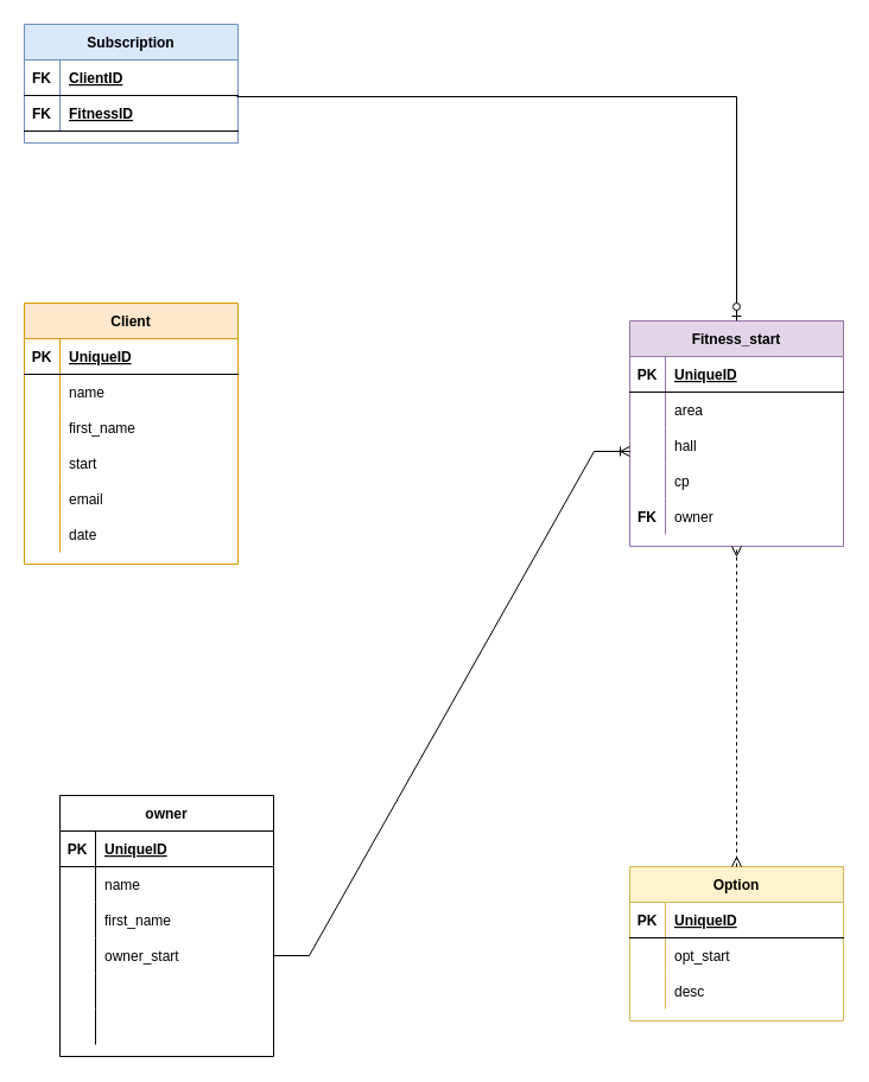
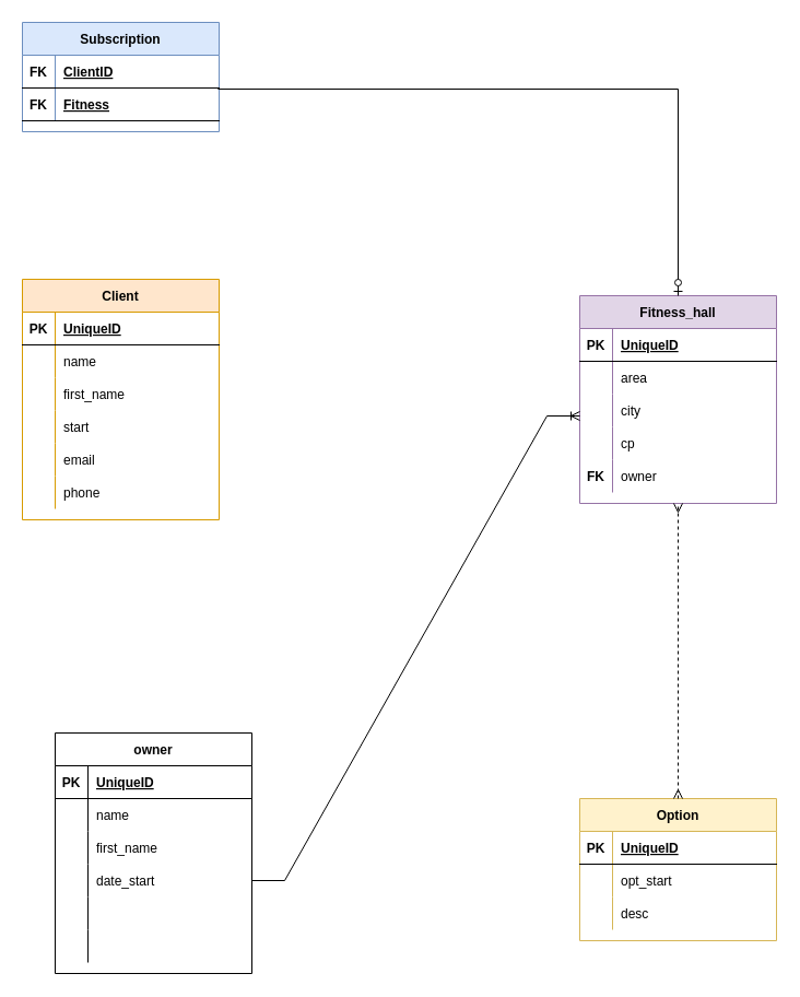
  <mxCell id="0" />
  <mxCell id="1" parent="0" />
  <mxCell id="2" value="Client" style="shape=table;startSize=30;container=1;collapsible=1;childLayout=tableLayout;fixedRows=1;rowLines=0;fontStyle=1;align=center;resizeLast=1;fillColor=#ffe6cc;strokeColor=#d79b00;" vertex="1" parent="1"><mxGeometry x="20" y="255" width="180" height="220" as="geometry" /></mxCell>
  <mxCell id="3" value="" style="shape=tableRow;horizontal=0;startSize=0;swimlaneHead=0;swimlaneBody=0;fillColor=none;collapsible=0;dropTarget=0;points=[[0,0.5],[1,0.5]];portConstraint=eastwest;top=0;left=0;right=0;bottom=1;" vertex="1" parent="2"><mxGeometry y="30" width="180" height="30" as="geometry" /></mxCell>
  <mxCell id="4" value="PK" style="shape=partialRectangle;connectable=0;fillColor=none;top=0;left=0;bottom=0;right=0;fontStyle=1;overflow=hidden;" vertex="1" parent="3"><mxGeometry width="30" height="30" as="geometry"><mxRectangle width="30" height="30" as="alternateBounds" /></mxGeometry></mxCell>
  <mxCell id="5" value="UniqueID" style="shape=partialRectangle;connectable=0;fillColor=none;top=0;left=0;bottom=0;right=0;align=left;spacingLeft=6;fontStyle=5;overflow=hidden;" vertex="1" parent="3"><mxGeometry x="30" width="150" height="30" as="geometry"><mxRectangle width="150" height="30" as="alternateBounds" /></mxGeometry></mxCell>
  <mxCell id="6" value="" style="shape=tableRow;horizontal=0;startSize=0;swimlaneHead=0;swimlaneBody=0;fillColor=none;collapsible=0;dropTarget=0;points=[[0,0.5],[1,0.5]];portConstraint=eastwest;top=0;left=0;right=0;bottom=0;" vertex="1" parent="2"><mxGeometry y="60" width="180" height="30" as="geometry" /></mxCell>
  <mxCell id="7" value="" style="shape=partialRectangle;connectable=0;fillColor=none;top=0;left=0;bottom=0;right=0;editable=1;overflow=hidden;" vertex="1" parent="6"><mxGeometry width="30" height="30" as="geometry"><mxRectangle width="30" height="30" as="alternateBounds" /></mxGeometry></mxCell>
  <mxCell id="8" value="name" style="shape=partialRectangle;connectable=0;fillColor=none;top=0;left=0;bottom=0;right=0;align=left;spacingLeft=6;overflow=hidden;" vertex="1" parent="6"><mxGeometry x="30" width="150" height="30" as="geometry"><mxRectangle width="150" height="30" as="alternateBounds" /></mxGeometry></mxCell>
  <mxCell id="9" value="" style="shape=tableRow;horizontal=0;startSize=0;swimlaneHead=0;swimlaneBody=0;fillColor=none;collapsible=0;dropTarget=0;points=[[0,0.5],[1,0.5]];portConstraint=eastwest;top=0;left=0;right=0;bottom=0;" vertex="1" parent="2"><mxGeometry y="90" width="180" height="30" as="geometry" /></mxCell>
  <mxCell id="10" value="" style="shape=partialRectangle;connectable=0;fillColor=none;top=0;left=0;bottom=0;right=0;editable=1;overflow=hidden;" vertex="1" parent="9"><mxGeometry width="30" height="30" as="geometry"><mxRectangle width="30" height="30" as="alternateBounds" /></mxGeometry></mxCell>
  <mxCell id="11" value="first_name" style="shape=partialRectangle;connectable=0;fillColor=none;top=0;left=0;bottom=0;right=0;align=left;spacingLeft=6;overflow=hidden;" vertex="1" parent="9"><mxGeometry x="30" width="150" height="30" as="geometry"><mxRectangle width="150" height="30" as="alternateBounds" /></mxGeometry></mxCell>
  <mxCell id="12" value="" style="shape=tableRow;horizontal=0;startSize=0;swimlaneHead=0;swimlaneBody=0;fillColor=none;collapsible=0;dropTarget=0;points=[[0,0.5],[1,0.5]];portConstraint=eastwest;top=0;left=0;right=0;bottom=0;" vertex="1" parent="2"><mxGeometry y="120" width="180" height="30" as="geometry" /></mxCell>
  <mxCell id="13" value="" style="shape=partialRectangle;connectable=0;fillColor=none;top=0;left=0;bottom=0;right=0;editable=1;overflow=hidden;" vertex="1" parent="12"><mxGeometry width="30" height="30" as="geometry"><mxRectangle width="30" height="30" as="alternateBounds" /></mxGeometry></mxCell>
  <mxCell id="14" value="start" style="shape=partialRectangle;connectable=0;fillColor=none;top=0;left=0;bottom=0;right=0;align=left;spacingLeft=6;overflow=hidden;" vertex="1" parent="12"><mxGeometry x="30" width="150" height="30" as="geometry"><mxRectangle width="150" height="30" as="alternateBounds" /></mxGeometry></mxCell>
  <mxCell id="15" style="shape=tableRow;horizontal=0;startSize=0;swimlaneHead=0;swimlaneBody=0;fillColor=none;collapsible=0;dropTarget=0;points=[[0,0.5],[1,0.5]];portConstraint=eastwest;top=0;left=0;right=0;bottom=0;" vertex="1" parent="2"><mxGeometry y="150" width="180" height="30" as="geometry" /></mxCell>
  <mxCell id="16" style="shape=partialRectangle;connectable=0;fillColor=none;top=0;left=0;bottom=0;right=0;editable=1;overflow=hidden;" vertex="1" parent="15"><mxGeometry width="30" height="30" as="geometry"><mxRectangle width="30" height="30" as="alternateBounds" /></mxGeometry></mxCell>
  <mxCell id="17" value="email" style="shape=partialRectangle;connectable=0;fillColor=none;top=0;left=0;bottom=0;right=0;align=left;spacingLeft=6;overflow=hidden;" vertex="1" parent="15"><mxGeometry x="30" width="150" height="30" as="geometry"><mxRectangle width="150" height="30" as="alternateBounds" /></mxGeometry></mxCell>
  <mxCell id="18" style="shape=tableRow;horizontal=0;startSize=0;swimlaneHead=0;swimlaneBody=0;fillColor=none;collapsible=0;dropTarget=0;points=[[0,0.5],[1,0.5]];portConstraint=eastwest;top=0;left=0;right=0;bottom=0;" vertex="1" parent="2"><mxGeometry y="180" width="180" height="30" as="geometry" /></mxCell>
  <mxCell id="19" style="shape=partialRectangle;connectable=0;fillColor=none;top=0;left=0;bottom=0;right=0;editable=1;overflow=hidden;" vertex="1" parent="18"><mxGeometry width="30" height="30" as="geometry"><mxRectangle width="30" height="30" as="alternateBounds" /></mxGeometry></mxCell>
- <mxCell id="20" value="date" style="shape=partialRectangle;connectable=0;fillColor=none;top=0;left=0;bottom=0;right=0;align=left;spacingLeft=6;overflow=hidden;" vertex="1" parent="18"><mxGeometry x="30" width="150" height="30" as="geometry"><mxRectangle width="150" height="30" as="alternateBounds" /></mxGeometry></mxCell>
- <mxCell id="21" value="Fitness_start" style="shape=table;startSize=30;container=1;collapsible=1;childLayout=tableLayout;fixedRows=1;rowLines=0;fontStyle=1;align=center;resizeLast=1;fillColor=#e1d5e7;strokeColor=#9673a6;" vertex="1" parent="1"><mxGeometry x="530" y="270" width="180" height="190" as="geometry" /></mxCell>
+ <mxCell id="20" value="phone" style="shape=partialRectangle;connectable=0;fillColor=none;top=0;left=0;bottom=0;right=0;align=left;spacingLeft=6;overflow=hidden;" vertex="1" parent="18"><mxGeometry x="30" width="150" height="30" as="geometry"><mxRectangle width="150" height="30" as="alternateBounds" /></mxGeometry></mxCell>
+ <mxCell id="21" value="Fitness_hall" style="shape=table;startSize=30;container=1;collapsible=1;childLayout=tableLayout;fixedRows=1;rowLines=0;fontStyle=1;align=center;resizeLast=1;fillColor=#e1d5e7;strokeColor=#9673a6;" vertex="1" parent="1"><mxGeometry x="530" y="270" width="180" height="190" as="geometry" /></mxCell>
  <mxCell id="22" value="" style="shape=tableRow;horizontal=0;startSize=0;swimlaneHead=0;swimlaneBody=0;fillColor=none;collapsible=0;dropTarget=0;points=[[0,0.5],[1,0.5]];portConstraint=eastwest;top=0;left=0;right=0;bottom=1;" vertex="1" parent="21"><mxGeometry y="30" width="180" height="30" as="geometry" /></mxCell>
  <mxCell id="23" value="PK" style="shape=partialRectangle;connectable=0;fillColor=none;top=0;left=0;bottom=0;right=0;fontStyle=1;overflow=hidden;" vertex="1" parent="22"><mxGeometry width="30" height="30" as="geometry"><mxRectangle width="30" height="30" as="alternateBounds" /></mxGeometry></mxCell>
  <mxCell id="24" value="UniqueID" style="shape=partialRectangle;connectable=0;fillColor=none;top=0;left=0;bottom=0;right=0;align=left;spacingLeft=6;fontStyle=5;overflow=hidden;" vertex="1" parent="22"><mxGeometry x="30" width="150" height="30" as="geometry"><mxRectangle width="150" height="30" as="alternateBounds" /></mxGeometry></mxCell>
  <mxCell id="25" value="" style="shape=tableRow;horizontal=0;startSize=0;swimlaneHead=0;swimlaneBody=0;fillColor=none;collapsible=0;dropTarget=0;points=[[0,0.5],[1,0.5]];portConstraint=eastwest;top=0;left=0;right=0;bottom=0;" vertex="1" parent="21"><mxGeometry y="60" width="180" height="30" as="geometry" /></mxCell>
  <mxCell id="26" value="" style="shape=partialRectangle;connectable=0;fillColor=none;top=0;left=0;bottom=0;right=0;editable=1;overflow=hidden;" vertex="1" parent="25"><mxGeometry width="30" height="30" as="geometry"><mxRectangle width="30" height="30" as="alternateBounds" /></mxGeometry></mxCell>
  <mxCell id="27" value="area" style="shape=partialRectangle;connectable=0;fillColor=none;top=0;left=0;bottom=0;right=0;align=left;spacingLeft=6;overflow=hidden;" vertex="1" parent="25"><mxGeometry x="30" width="150" height="30" as="geometry"><mxRectangle width="150" height="30" as="alternateBounds" /></mxGeometry></mxCell>
  <mxCell id="28" style="shape=tableRow;horizontal=0;startSize=0;swimlaneHead=0;swimlaneBody=0;fillColor=none;collapsible=0;dropTarget=0;points=[[0,0.5],[1,0.5]];portConstraint=eastwest;top=0;left=0;right=0;bottom=0;" vertex="1" parent="21"><mxGeometry y="90" width="180" height="30" as="geometry" /></mxCell>
  <mxCell id="29" style="shape=partialRectangle;connectable=0;fillColor=none;top=0;left=0;bottom=0;right=0;editable=1;overflow=hidden;" vertex="1" parent="28"><mxGeometry width="30" height="30" as="geometry"><mxRectangle width="30" height="30" as="alternateBounds" /></mxGeometry></mxCell>
- <mxCell id="30" value="hall" style="shape=partialRectangle;connectable=0;fillColor=none;top=0;left=0;bottom=0;right=0;align=left;spacingLeft=6;overflow=hidden;" vertex="1" parent="28"><mxGeometry x="30" width="150" height="30" as="geometry"><mxRectangle width="150" height="30" as="alternateBounds" /></mxGeometry></mxCell>
+ <mxCell id="30" value="city" style="shape=partialRectangle;connectable=0;fillColor=none;top=0;left=0;bottom=0;right=0;align=left;spacingLeft=6;overflow=hidden;" vertex="1" parent="28"><mxGeometry x="30" width="150" height="30" as="geometry"><mxRectangle width="150" height="30" as="alternateBounds" /></mxGeometry></mxCell>
  <mxCell id="31" style="shape=tableRow;horizontal=0;startSize=0;swimlaneHead=0;swimlaneBody=0;fillColor=none;collapsible=0;dropTarget=0;points=[[0,0.5],[1,0.5]];portConstraint=eastwest;top=0;left=0;right=0;bottom=0;" vertex="1" parent="21"><mxGeometry y="120" width="180" height="30" as="geometry" /></mxCell>
  <mxCell id="32" style="shape=partialRectangle;connectable=0;fillColor=none;top=0;left=0;bottom=0;right=0;editable=1;overflow=hidden;" vertex="1" parent="31"><mxGeometry width="30" height="30" as="geometry"><mxRectangle width="30" height="30" as="alternateBounds" /></mxGeometry></mxCell>
  <mxCell id="33" value="cp" style="shape=partialRectangle;connectable=0;fillColor=none;top=0;left=0;bottom=0;right=0;align=left;spacingLeft=6;overflow=hidden;" vertex="1" parent="31"><mxGeometry x="30" width="150" height="30" as="geometry"><mxRectangle width="150" height="30" as="alternateBounds" /></mxGeometry></mxCell>
  <mxCell id="34" value="" style="shape=tableRow;horizontal=0;startSize=0;swimlaneHead=0;swimlaneBody=0;fillColor=none;collapsible=0;dropTarget=0;points=[[0,0.5],[1,0.5]];portConstraint=eastwest;top=0;left=0;right=0;bottom=0;" vertex="1" parent="21"><mxGeometry y="150" width="180" height="30" as="geometry" /></mxCell>
  <mxCell id="35" value="FK" style="shape=partialRectangle;connectable=0;fillColor=none;top=0;left=0;bottom=0;right=0;editable=1;overflow=hidden;fontStyle=1" vertex="1" parent="34"><mxGeometry width="30" height="30" as="geometry"><mxRectangle width="30" height="30" as="alternateBounds" /></mxGeometry></mxCell>
  <mxCell id="36" value="owner" style="shape=partialRectangle;connectable=0;fillColor=none;top=0;left=0;bottom=0;right=0;align=left;spacingLeft=6;overflow=hidden;" vertex="1" parent="34"><mxGeometry x="30" width="150" height="30" as="geometry"><mxRectangle width="150" height="30" as="alternateBounds" /></mxGeometry></mxCell>
  <mxCell id="37" value="Option" style="shape=table;startSize=30;container=1;collapsible=1;childLayout=tableLayout;fixedRows=1;rowLines=0;fontStyle=1;align=center;resizeLast=1;fillColor=#fff2cc;strokeColor=#d6b656;" vertex="1" parent="1"><mxGeometry x="530" y="730" width="180" height="130" as="geometry" /></mxCell>
  <mxCell id="38" value="" style="shape=tableRow;horizontal=0;startSize=0;swimlaneHead=0;swimlaneBody=0;fillColor=none;collapsible=0;dropTarget=0;points=[[0,0.5],[1,0.5]];portConstraint=eastwest;top=0;left=0;right=0;bottom=1;" vertex="1" parent="37"><mxGeometry y="30" width="180" height="30" as="geometry" /></mxCell>
  <mxCell id="39" value="PK" style="shape=partialRectangle;connectable=0;fillColor=none;top=0;left=0;bottom=0;right=0;fontStyle=1;overflow=hidden;" vertex="1" parent="38"><mxGeometry width="30" height="30" as="geometry"><mxRectangle width="30" height="30" as="alternateBounds" /></mxGeometry></mxCell>
  <mxCell id="40" value="UniqueID" style="shape=partialRectangle;connectable=0;fillColor=none;top=0;left=0;bottom=0;right=0;align=left;spacingLeft=6;fontStyle=5;overflow=hidden;" vertex="1" parent="38"><mxGeometry x="30" width="150" height="30" as="geometry"><mxRectangle width="150" height="30" as="alternateBounds" /></mxGeometry></mxCell>
  <mxCell id="41" value="" style="shape=tableRow;horizontal=0;startSize=0;swimlaneHead=0;swimlaneBody=0;fillColor=none;collapsible=0;dropTarget=0;points=[[0,0.5],[1,0.5]];portConstraint=eastwest;top=0;left=0;right=0;bottom=0;" vertex="1" parent="37"><mxGeometry y="60" width="180" height="30" as="geometry" /></mxCell>
  <mxCell id="42" value="" style="shape=partialRectangle;connectable=0;fillColor=none;top=0;left=0;bottom=0;right=0;editable=1;overflow=hidden;" vertex="1" parent="41"><mxGeometry width="30" height="30" as="geometry"><mxRectangle width="30" height="30" as="alternateBounds" /></mxGeometry></mxCell>
  <mxCell id="43" value="opt_start" style="shape=partialRectangle;connectable=0;fillColor=none;top=0;left=0;bottom=0;right=0;align=left;spacingLeft=6;overflow=hidden;" vertex="1" parent="41"><mxGeometry x="30" width="150" height="30" as="geometry"><mxRectangle width="150" height="30" as="alternateBounds" /></mxGeometry></mxCell>
  <mxCell id="44" value="" style="shape=tableRow;horizontal=0;startSize=0;swimlaneHead=0;swimlaneBody=0;fillColor=none;collapsible=0;dropTarget=0;points=[[0,0.5],[1,0.5]];portConstraint=eastwest;top=0;left=0;right=0;bottom=0;" vertex="1" parent="37"><mxGeometry y="90" width="180" height="30" as="geometry" /></mxCell>
  <mxCell id="45" value="" style="shape=partialRectangle;connectable=0;fillColor=none;top=0;left=0;bottom=0;right=0;editable=1;overflow=hidden;" vertex="1" parent="44"><mxGeometry width="30" height="30" as="geometry"><mxRectangle width="30" height="30" as="alternateBounds" /></mxGeometry></mxCell>
  <mxCell id="46" value="desc" style="shape=partialRectangle;connectable=0;fillColor=none;top=0;left=0;bottom=0;right=0;align=left;spacingLeft=6;overflow=hidden;" vertex="1" parent="44"><mxGeometry x="30" width="150" height="30" as="geometry"><mxRectangle width="150" height="30" as="alternateBounds" /></mxGeometry></mxCell>
  <mxCell id="47" value="owner" style="shape=table;startSize=30;container=1;collapsible=1;childLayout=tableLayout;fixedRows=1;rowLines=0;fontStyle=1;align=center;resizeLast=1;" vertex="1" parent="1"><mxGeometry x="50" y="670" width="180" height="220" as="geometry" /></mxCell>
  <mxCell id="48" value="" style="shape=tableRow;horizontal=0;startSize=0;swimlaneHead=0;swimlaneBody=0;fillColor=none;collapsible=0;dropTarget=0;points=[[0,0.5],[1,0.5]];portConstraint=eastwest;top=0;left=0;right=0;bottom=1;" vertex="1" parent="47"><mxGeometry y="30" width="180" height="30" as="geometry" /></mxCell>
  <mxCell id="49" value="PK" style="shape=partialRectangle;connectable=0;fillColor=none;top=0;left=0;bottom=0;right=0;fontStyle=1;overflow=hidden;" vertex="1" parent="48"><mxGeometry width="30" height="30" as="geometry"><mxRectangle width="30" height="30" as="alternateBounds" /></mxGeometry></mxCell>
  <mxCell id="50" value="UniqueID" style="shape=partialRectangle;connectable=0;fillColor=none;top=0;left=0;bottom=0;right=0;align=left;spacingLeft=6;fontStyle=5;overflow=hidden;" vertex="1" parent="48"><mxGeometry x="30" width="150" height="30" as="geometry"><mxRectangle width="150" height="30" as="alternateBounds" /></mxGeometry></mxCell>
  <mxCell id="51" value="" style="shape=tableRow;horizontal=0;startSize=0;swimlaneHead=0;swimlaneBody=0;fillColor=none;collapsible=0;dropTarget=0;points=[[0,0.5],[1,0.5]];portConstraint=eastwest;top=0;left=0;right=0;bottom=0;" vertex="1" parent="47"><mxGeometry y="60" width="180" height="30" as="geometry" /></mxCell>
  <mxCell id="52" value="" style="shape=partialRectangle;connectable=0;fillColor=none;top=0;left=0;bottom=0;right=0;editable=1;overflow=hidden;" vertex="1" parent="51"><mxGeometry width="30" height="30" as="geometry"><mxRectangle width="30" height="30" as="alternateBounds" /></mxGeometry></mxCell>
  <mxCell id="53" value="name" style="shape=partialRectangle;connectable=0;fillColor=none;top=0;left=0;bottom=0;right=0;align=left;spacingLeft=6;overflow=hidden;" vertex="1" parent="51"><mxGeometry x="30" width="150" height="30" as="geometry"><mxRectangle width="150" height="30" as="alternateBounds" /></mxGeometry></mxCell>
  <mxCell id="54" value="" style="shape=tableRow;horizontal=0;startSize=0;swimlaneHead=0;swimlaneBody=0;fillColor=none;collapsible=0;dropTarget=0;points=[[0,0.5],[1,0.5]];portConstraint=eastwest;top=0;left=0;right=0;bottom=0;" vertex="1" parent="47"><mxGeometry y="90" width="180" height="30" as="geometry" /></mxCell>
  <mxCell id="55" value="" style="shape=partialRectangle;connectable=0;fillColor=none;top=0;left=0;bottom=0;right=0;editable=1;overflow=hidden;" vertex="1" parent="54"><mxGeometry width="30" height="30" as="geometry"><mxRectangle width="30" height="30" as="alternateBounds" /></mxGeometry></mxCell>
  <mxCell id="56" value="first_name" style="shape=partialRectangle;connectable=0;fillColor=none;top=0;left=0;bottom=0;right=0;align=left;spacingLeft=6;overflow=hidden;" vertex="1" parent="54"><mxGeometry x="30" width="150" height="30" as="geometry"><mxRectangle width="150" height="30" as="alternateBounds" /></mxGeometry></mxCell>
  <mxCell id="57" value="" style="shape=tableRow;horizontal=0;startSize=0;swimlaneHead=0;swimlaneBody=0;fillColor=none;collapsible=0;dropTarget=0;points=[[0,0.5],[1,0.5]];portConstraint=eastwest;top=0;left=0;right=0;bottom=0;" vertex="1" parent="47"><mxGeometry y="120" width="180" height="30" as="geometry" /></mxCell>
  <mxCell id="58" value="" style="shape=partialRectangle;connectable=0;fillColor=none;top=0;left=0;bottom=0;right=0;editable=1;overflow=hidden;" vertex="1" parent="57"><mxGeometry width="30" height="30" as="geometry"><mxRectangle width="30" height="30" as="alternateBounds" /></mxGeometry></mxCell>
- <mxCell id="59" value="owner_start" style="shape=partialRectangle;connectable=0;fillColor=none;top=0;left=0;bottom=0;right=0;align=left;spacingLeft=6;overflow=hidden;" vertex="1" parent="57"><mxGeometry x="30" width="150" height="30" as="geometry"><mxRectangle width="150" height="30" as="alternateBounds" /></mxGeometry></mxCell>
+ <mxCell id="59" value="date_start" style="shape=partialRectangle;connectable=0;fillColor=none;top=0;left=0;bottom=0;right=0;align=left;spacingLeft=6;overflow=hidden;" vertex="1" parent="57"><mxGeometry x="30" width="150" height="30" as="geometry"><mxRectangle width="150" height="30" as="alternateBounds" /></mxGeometry></mxCell>
  <mxCell id="60" style="shape=tableRow;horizontal=0;startSize=0;swimlaneHead=0;swimlaneBody=0;fillColor=none;collapsible=0;dropTarget=0;points=[[0,0.5],[1,0.5]];portConstraint=eastwest;top=0;left=0;right=0;bottom=0;" vertex="1" parent="47"><mxGeometry y="150" width="180" height="30" as="geometry" /></mxCell>
  <mxCell id="61" style="shape=partialRectangle;connectable=0;fillColor=none;top=0;left=0;bottom=0;right=0;editable=1;overflow=hidden;" vertex="1" parent="60"><mxGeometry width="30" height="30" as="geometry"><mxRectangle width="30" height="30" as="alternateBounds" /></mxGeometry></mxCell>
  <mxCell id="62" style="shape=partialRectangle;connectable=0;fillColor=none;top=0;left=0;bottom=0;right=0;align=left;spacingLeft=6;overflow=hidden;" vertex="1" parent="60"><mxGeometry x="30" width="150" height="30" as="geometry"><mxRectangle width="150" height="30" as="alternateBounds" /></mxGeometry></mxCell>
  <mxCell id="63" style="shape=tableRow;horizontal=0;startSize=0;swimlaneHead=0;swimlaneBody=0;fillColor=none;collapsible=0;dropTarget=0;points=[[0,0.5],[1,0.5]];portConstraint=eastwest;top=0;left=0;right=0;bottom=0;" vertex="1" parent="47"><mxGeometry y="180" width="180" height="30" as="geometry" /></mxCell>
  <mxCell id="64" style="shape=partialRectangle;connectable=0;fillColor=none;top=0;left=0;bottom=0;right=0;editable=1;overflow=hidden;" vertex="1" parent="63"><mxGeometry width="30" height="30" as="geometry"><mxRectangle width="30" height="30" as="alternateBounds" /></mxGeometry></mxCell>
  <mxCell id="65" style="shape=partialRectangle;connectable=0;fillColor=none;top=0;left=0;bottom=0;right=0;align=left;spacingLeft=6;overflow=hidden;" vertex="1" parent="63"><mxGeometry x="30" width="150" height="30" as="geometry"><mxRectangle width="150" height="30" as="alternateBounds" /></mxGeometry></mxCell>
  <mxCell id="66" value="Subscription" style="shape=table;startSize=30;container=1;collapsible=1;childLayout=tableLayout;fixedRows=1;rowLines=0;fontStyle=1;align=center;resizeLast=1;fillColor=#dae8fc;strokeColor=#6c8ebf;" vertex="1" parent="1"><mxGeometry x="20" y="20" width="180" height="100" as="geometry" /></mxCell>
  <mxCell id="67" value="" style="shape=tableRow;horizontal=0;startSize=0;swimlaneHead=0;swimlaneBody=0;fillColor=none;collapsible=0;dropTarget=0;points=[[0,0.5],[1,0.5]];portConstraint=eastwest;top=0;left=0;right=0;bottom=1;" vertex="1" parent="66"><mxGeometry y="30" width="180" height="30" as="geometry" /></mxCell>
  <mxCell id="68" value="FK" style="shape=partialRectangle;connectable=0;fillColor=none;top=0;left=0;bottom=0;right=0;fontStyle=1;overflow=hidden;" vertex="1" parent="67"><mxGeometry width="30" height="30" as="geometry"><mxRectangle width="30" height="30" as="alternateBounds" /></mxGeometry></mxCell>
  <mxCell id="69" value="ClientID" style="shape=partialRectangle;connectable=0;fillColor=none;top=0;left=0;bottom=0;right=0;align=left;spacingLeft=6;fontStyle=5;overflow=hidden;" vertex="1" parent="67"><mxGeometry x="30" width="150" height="30" as="geometry"><mxRectangle width="150" height="30" as="alternateBounds" /></mxGeometry></mxCell>
  <mxCell id="70" style="shape=tableRow;horizontal=0;startSize=0;swimlaneHead=0;swimlaneBody=0;fillColor=none;collapsible=0;dropTarget=0;points=[[0,0.5],[1,0.5]];portConstraint=eastwest;top=0;left=0;right=0;bottom=1;" vertex="1" parent="66"><mxGeometry y="60" width="180" height="30" as="geometry" /></mxCell>
  <mxCell id="71" value="FK" style="shape=partialRectangle;connectable=0;fillColor=none;top=0;left=0;bottom=0;right=0;fontStyle=1;overflow=hidden;" vertex="1" parent="70"><mxGeometry width="30" height="30" as="geometry"><mxRectangle width="30" height="30" as="alternateBounds" /></mxGeometry></mxCell>
- <mxCell id="72" value="FitnessID" style="shape=partialRectangle;connectable=0;fillColor=none;top=0;left=0;bottom=0;right=0;align=left;spacingLeft=6;fontStyle=5;overflow=hidden;" vertex="1" parent="70"><mxGeometry x="30" width="150" height="30" as="geometry"><mxRectangle width="150" height="30" as="alternateBounds" /></mxGeometry></mxCell>
+ <mxCell id="72" value="Fitness" style="shape=partialRectangle;connectable=0;fillColor=none;top=0;left=0;bottom=0;right=0;align=left;spacingLeft=6;fontStyle=5;overflow=hidden;" vertex="1" parent="70"><mxGeometry x="30" width="150" height="30" as="geometry"><mxRectangle width="150" height="30" as="alternateBounds" /></mxGeometry></mxCell>
  <mxCell id="73" value="" style="fontSize=12;html=1;endArrow=ERmany;startArrow=ERmany;rounded=0;entryX=0.5;entryY=1;entryDx=0;entryDy=0;exitX=0.5;exitY=0;exitDx=0;exitDy=0;dashed=1;" edge="1" parent="1" source="37" target="21"><mxGeometry width="100" height="100" relative="1" as="geometry"><mxPoint x="520" y="640" as="sourcePoint" /><mxPoint x="620" y="540" as="targetPoint" /></mxGeometry></mxCell>
  <mxCell id="74" value="" style="edgeStyle=entityRelationEdgeStyle;fontSize=12;html=1;endArrow=ERoneToMany;rounded=0;exitX=1;exitY=0.5;exitDx=0;exitDy=0;" edge="1" parent="1" source="57"><mxGeometry width="100" height="100" relative="1" as="geometry"><mxPoint x="430" y="480" as="sourcePoint" /><mxPoint x="530" y="380" as="targetPoint" /></mxGeometry></mxCell>
  <mxCell id="75" value="" style="edgeStyle=orthogonalEdgeStyle;fontSize=12;html=1;endArrow=ERzeroToOne;endFill=1;rounded=0;exitX=0.994;exitY=0.033;exitDx=0;exitDy=0;exitPerimeter=0;entryX=0.5;entryY=0;entryDx=0;entryDy=0;" edge="1" parent="1" source="70" target="21"><mxGeometry width="100" height="100" relative="1" as="geometry"><mxPoint x="290" y="90" as="sourcePoint" /><mxPoint x="390" y="-10" as="targetPoint" /><Array as="points"><mxPoint x="620" y="81" /></Array></mxGeometry></mxCell>
